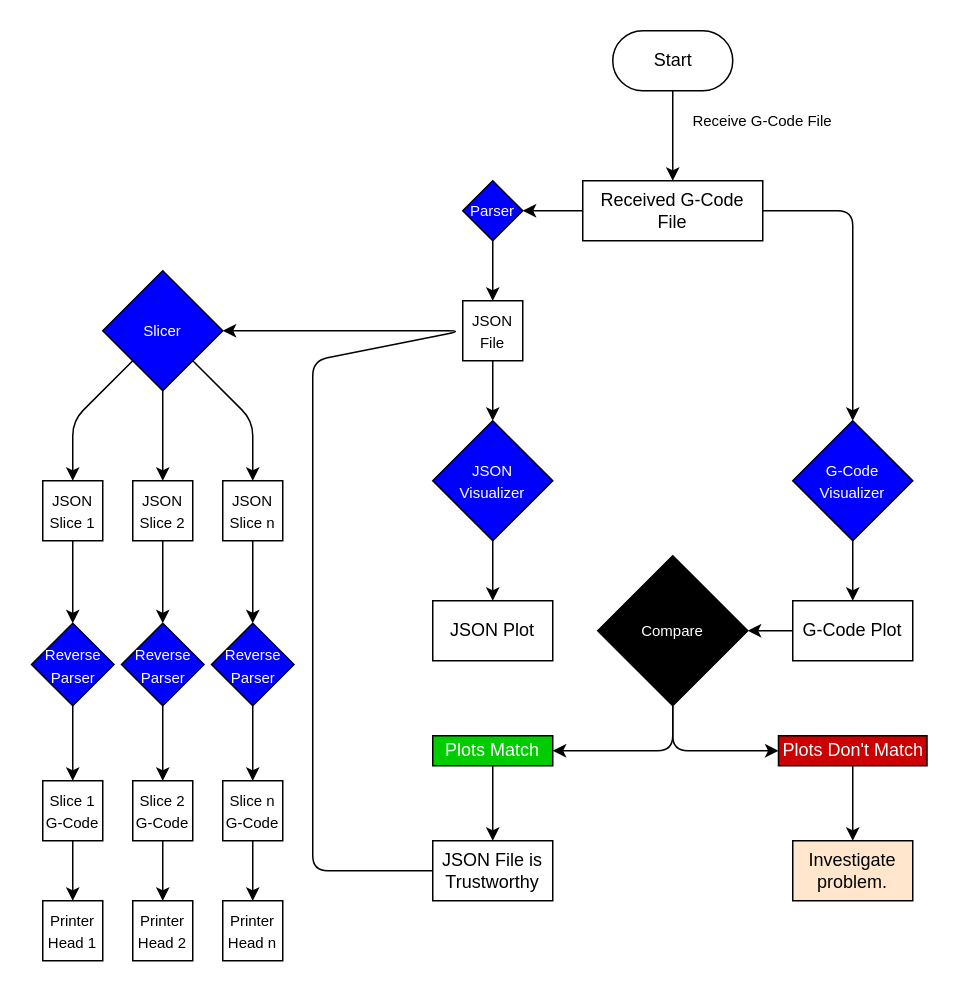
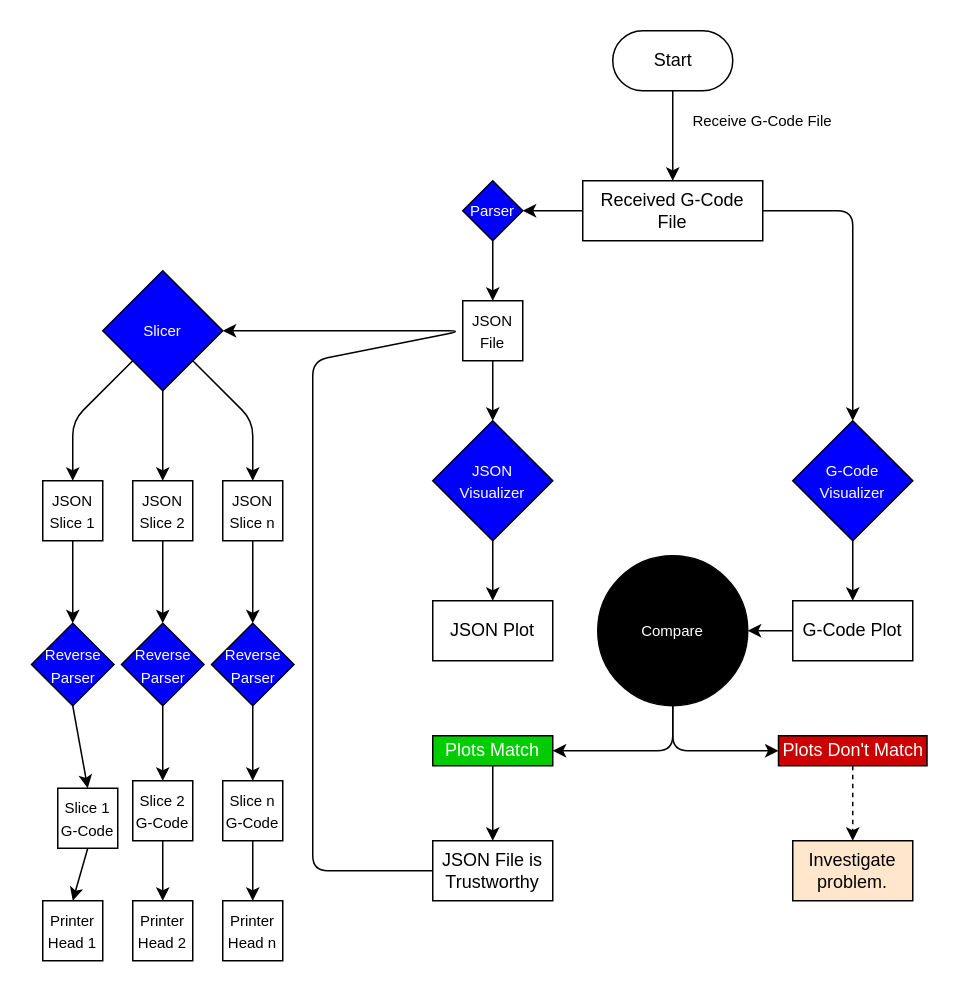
  <mxCell id="0" />
  <mxCell id="1" parent="0" />
  <mxCell id="2" value="Start" style="html=1;dashed=0;whitespace=wrap;shape=mxgraph.dfd.start" vertex="1" parent="1"><mxGeometry x="408" y="20" width="80" height="40" as="geometry" /></mxCell>
  <mxCell id="3" value="" style="endArrow=classic;html=1;entryX=0.5;entryY=0;entryDx=0;entryDy=0;exitX=0.5;exitY=0.5;exitDx=0;exitDy=20;exitPerimeter=0;" edge="1" parent="1" source="2" target="5"><mxGeometry width="50" height="50" relative="1" as="geometry"><mxPoint x="428" y="70" as="sourcePoint" /><mxPoint x="454" y="120" as="targetPoint" /></mxGeometry></mxCell>
  <mxCell id="4" value="&lt;font style=&quot;font-size: 10px&quot;&gt;Receive G-Code File&lt;/font&gt;" style="text;html=1;strokeColor=none;fillColor=none;align=center;verticalAlign=middle;whiteSpace=wrap;rounded=0;" vertex="1" parent="1"><mxGeometry x="447.5" y="70" width="120" height="20" as="geometry" /></mxCell>
  <mxCell id="5" value="Received G-Code File" style="rounded=0;whiteSpace=wrap;html=1;" vertex="1" parent="1"><mxGeometry x="388" y="120" width="120" height="40" as="geometry" /></mxCell>
  <mxCell id="6" value="" style="endArrow=classic;html=1;exitX=1;exitY=0.5;exitDx=0;exitDy=0;entryX=0.5;entryY=0;entryDx=0;entryDy=0;" edge="1" parent="1" source="5" target="7"><mxGeometry width="50" height="50" relative="1" as="geometry"><mxPoint x="469" y="200" as="sourcePoint" /><mxPoint x="568" y="140" as="targetPoint" /><Array as="points"><mxPoint x="568" y="140" /></Array></mxGeometry></mxCell>
  <mxCell id="7" value="&lt;font style=&quot;font-size: 10px&quot;&gt;G-Code Visualizer&lt;/font&gt;" style="rhombus;whiteSpace=wrap;html=1;fontColor=#FFFFFF;fillColor=#0000FF;" vertex="1" parent="1"><mxGeometry x="528" y="280" width="80" height="80" as="geometry" /></mxCell>
  <mxCell id="8" value="" style="endArrow=classic;html=1;fontColor=#FFFFFF;exitX=0;exitY=0.5;exitDx=0;exitDy=0;entryX=1;entryY=0.5;entryDx=0;entryDy=0;" edge="1" parent="1" source="5" target="9"><mxGeometry width="50" height="50" relative="1" as="geometry"><mxPoint x="394" y="150" as="sourcePoint" /><mxPoint x="349" y="280" as="targetPoint" /><Array as="points" /></mxGeometry></mxCell>
  <mxCell id="9" value="&lt;font style=&quot;font-size: 10px&quot;&gt;Parser&lt;/font&gt;" style="rhombus;whiteSpace=wrap;html=1;fillColor=#0000FF;fontColor=#FFFFFF;" vertex="1" parent="1"><mxGeometry x="308" y="120" width="40" height="40" as="geometry" /></mxCell>
  <mxCell id="10" value="&lt;font style=&quot;font-size: 10px&quot;&gt;JSON&lt;br&gt;Visualizer&lt;/font&gt;" style="rhombus;whiteSpace=wrap;html=1;fontColor=#FFFFFF;fillColor=#0000FF;" vertex="1" parent="1"><mxGeometry x="288" y="280" width="80" height="80" as="geometry" /></mxCell>
  <mxCell id="11" value="JSON Plot" style="rounded=0;whiteSpace=wrap;html=1;" vertex="1" parent="1"><mxGeometry x="288" y="400" width="80" height="40" as="geometry" /></mxCell>
  <mxCell id="12" value="G-Code Plot" style="rounded=0;whiteSpace=wrap;html=1;" vertex="1" parent="1"><mxGeometry x="528" y="400" width="80" height="40" as="geometry" /></mxCell>
- <mxCell id="13" value="&lt;font style=&quot;font-size: 10px&quot;&gt;Compare&lt;/font&gt;" style="rhombus;whiteSpace=wrap;html=1;fontColor=#FFFFFF;fillColor=#000000;" vertex="1" parent="1"><mxGeometry x="398" y="370" width="100" height="100" as="geometry" /></mxCell>
+ <mxCell id="13" value="&lt;font style=&quot;font-size: 10px&quot;&gt;Compare&lt;/font&gt;" style="ellipse;whiteSpace=wrap;html=1;fontColor=#FFFFFF;fillColor=#000000;" vertex="1" parent="1"><mxGeometry x="398" y="370" width="100" height="100" as="geometry" /></mxCell>
  <mxCell id="14" value="" style="endArrow=classic;html=1;exitX=0;exitY=0.5;exitDx=0;exitDy=0;entryX=1;entryY=0.5;entryDx=0;entryDy=0;" edge="1" parent="1" source="12" target="13"><mxGeometry width="50" height="50" relative="1" as="geometry"><mxPoint x="557.5" y="413.75" as="sourcePoint" /><mxPoint x="557.5" y="530" as="targetPoint" /><Array as="points" /></mxGeometry></mxCell>
  <mxCell id="15" value="" style="endArrow=classic;html=1;exitX=0.5;exitY=1;exitDx=0;exitDy=0;entryX=0;entryY=0.5;entryDx=0;entryDy=0;" edge="1" parent="1" source="13" target="17"><mxGeometry width="50" height="50" relative="1" as="geometry"><mxPoint x="405.5" y="613.75" as="sourcePoint" /><mxPoint x="448" y="520" as="targetPoint" /><Array as="points"><mxPoint x="448" y="500" /></Array></mxGeometry></mxCell>
  <mxCell id="16" value="Plots Match" style="text;html=1;align=center;verticalAlign=middle;whiteSpace=wrap;rounded=0;fontColor=#FFFFFF;strokeColor=#000000;fillColor=#00CC00;" vertex="1" parent="1"><mxGeometry x="288" y="490" width="80" height="20" as="geometry" /></mxCell>
  <mxCell id="17" value="Plots Don't Match" style="text;html=1;align=center;verticalAlign=middle;whiteSpace=wrap;rounded=0;strokeColor=#000000;fillColor=#CC0000;fontColor=#FFFFFF;" vertex="1" parent="1"><mxGeometry x="518.5" y="490" width="99" height="20" as="geometry" /></mxCell>
  <mxCell id="18" value="&lt;span&gt;Investigate problem.&lt;/span&gt;" style="rounded=0;whiteSpace=wrap;html=1;fillColor=#ffe6cc;" vertex="1" parent="1"><mxGeometry x="528" y="560" width="80" height="40" as="geometry" /></mxCell>
  <mxCell id="19" value="&lt;font style=&quot;font-size: 10px&quot;&gt;JSON File&lt;/font&gt;" style="rounded=0;whiteSpace=wrap;html=1;" vertex="1" parent="1"><mxGeometry x="308" y="200" width="40" height="40" as="geometry" /></mxCell>
  <mxCell id="20" value="" style="endArrow=classic;html=1;fontColor=#FFFFFF;exitX=0.5;exitY=1;exitDx=0;exitDy=0;entryX=0.5;entryY=0;entryDx=0;entryDy=0;" edge="1" parent="1" source="9" target="19"><mxGeometry width="50" height="50" relative="1" as="geometry"><mxPoint x="378.5" y="200" as="sourcePoint" /><mxPoint x="338.5" y="200" as="targetPoint" /><Array as="points" /></mxGeometry></mxCell>
  <mxCell id="21" value="" style="endArrow=classic;html=1;fontColor=#FFFFFF;exitX=0.5;exitY=1;exitDx=0;exitDy=0;entryX=0.5;entryY=0;entryDx=0;entryDy=0;" edge="1" parent="1" source="19" target="10"><mxGeometry width="50" height="50" relative="1" as="geometry"><mxPoint x="378" y="260" as="sourcePoint" /><mxPoint x="378" y="300" as="targetPoint" /><Array as="points" /></mxGeometry></mxCell>
  <mxCell id="22" value="" style="endArrow=classic;html=1;fontColor=#FFFFFF;exitX=0.5;exitY=1;exitDx=0;exitDy=0;entryX=0.5;entryY=0;entryDx=0;entryDy=0;" edge="1" parent="1" source="10" target="11"><mxGeometry width="50" height="50" relative="1" as="geometry"><mxPoint x="338" y="250" as="sourcePoint" /><mxPoint x="338" y="290" as="targetPoint" /><Array as="points" /></mxGeometry></mxCell>
  <mxCell id="23" value="" style="endArrow=classic;html=1;fontColor=#FFFFFF;exitX=0.5;exitY=1;exitDx=0;exitDy=0;entryX=0.5;entryY=0;entryDx=0;entryDy=0;" edge="1" parent="1" source="7" target="12"><mxGeometry width="50" height="50" relative="1" as="geometry"><mxPoint x="348" y="260" as="sourcePoint" /><mxPoint x="348" y="300" as="targetPoint" /><Array as="points" /></mxGeometry></mxCell>
  <mxCell id="24" value="" style="endArrow=classic;html=1;exitX=0.5;exitY=1;exitDx=0;exitDy=0;entryX=1;entryY=0.5;entryDx=0;entryDy=0;" edge="1" parent="1" source="13" target="16"><mxGeometry width="50" height="50" relative="1" as="geometry"><mxPoint x="458" y="480" as="sourcePoint" /><mxPoint x="528.5" y="510" as="targetPoint" /><Array as="points"><mxPoint x="448" y="500" /></Array></mxGeometry></mxCell>
- <mxCell id="25" value="" style="endArrow=classic;html=1;exitX=0.5;exitY=1;exitDx=0;exitDy=0;entryX=0.5;entryY=0;entryDx=0;entryDy=0;" edge="1" parent="1" source="17" target="18"><mxGeometry width="50" height="50" relative="1" as="geometry"><mxPoint x="498" y="560" as="sourcePoint" /><mxPoint x="468" y="560" as="targetPoint" /><Array as="points" /></mxGeometry></mxCell>
+ <mxCell id="25" value="" style="endArrow=classic;html=1;exitX=0.5;exitY=1;exitDx=0;exitDy=0;entryX=0.5;entryY=0;entryDx=0;entryDy=0;dashed=1;" edge="1" parent="1" source="17" target="18"><mxGeometry width="50" height="50" relative="1" as="geometry"><mxPoint x="498" y="560" as="sourcePoint" /><mxPoint x="468" y="560" as="targetPoint" /><Array as="points" /></mxGeometry></mxCell>
  <mxCell id="26" value="" style="endArrow=classic;html=1;exitX=0;exitY=0.5;exitDx=0;exitDy=0;entryX=1;entryY=0.5;entryDx=0;entryDy=0;" edge="1" parent="1" source="27" target="29"><mxGeometry width="50" height="50" relative="1" as="geometry"><mxPoint x="208" y="560" as="sourcePoint" /><mxPoint x="178" y="220" as="targetPoint" /><Array as="points"><mxPoint x="208" y="580" /><mxPoint x="208" y="240" /><mxPoint x="308" y="220" /></Array></mxGeometry></mxCell>
  <mxCell id="27" value="&lt;span&gt;JSON File is Trustworthy&lt;/span&gt;" style="rounded=0;whiteSpace=wrap;html=1;" vertex="1" parent="1"><mxGeometry x="288" y="560" width="80" height="40" as="geometry" /></mxCell>
  <mxCell id="28" value="" style="endArrow=classic;html=1;exitX=0.5;exitY=1;exitDx=0;exitDy=0;entryX=0.5;entryY=0;entryDx=0;entryDy=0;" edge="1" parent="1" source="16" target="27"><mxGeometry width="50" height="50" relative="1" as="geometry"><mxPoint x="327.58" y="525" as="sourcePoint" /><mxPoint x="318" y="550" as="targetPoint" /><Array as="points" /></mxGeometry></mxCell>
  <mxCell id="29" value="&lt;span style=&quot;font-size: 10px&quot;&gt;Slicer&lt;/span&gt;" style="rhombus;whiteSpace=wrap;html=1;fontColor=#FFFFFF;fillColor=#0000FF;" vertex="1" parent="1"><mxGeometry x="68" y="180" width="80" height="80" as="geometry" /></mxCell>
  <mxCell id="30" value="&lt;font style=&quot;font-size: 10px&quot;&gt;JSON Slice 1&lt;/font&gt;" style="rounded=0;whiteSpace=wrap;html=1;" vertex="1" parent="1"><mxGeometry x="28" y="320" width="40" height="40" as="geometry" /></mxCell>
  <mxCell id="31" value="&lt;font style=&quot;font-size: 10px&quot;&gt;JSON Slice 2&lt;br&gt;&lt;/font&gt;" style="rounded=0;whiteSpace=wrap;html=1;" vertex="1" parent="1"><mxGeometry x="88" y="320" width="40" height="40" as="geometry" /></mxCell>
  <mxCell id="32" value="&lt;font style=&quot;font-size: 10px&quot;&gt;JSON Slice n&lt;br&gt;&lt;/font&gt;" style="rounded=0;whiteSpace=wrap;html=1;" vertex="1" parent="1"><mxGeometry x="148" y="320" width="40" height="40" as="geometry" /></mxCell>
  <mxCell id="33" value="" style="endArrow=classic;html=1;fontColor=#FFFFFF;exitX=0.5;exitY=1;exitDx=0;exitDy=0;entryX=0.5;entryY=0;entryDx=0;entryDy=0;" edge="1" parent="1" source="29" target="31"><mxGeometry width="50" height="50" relative="1" as="geometry"><mxPoint x="107.71" y="270" as="sourcePoint" /><mxPoint x="107.71" y="310" as="targetPoint" /><Array as="points" /></mxGeometry></mxCell>
  <mxCell id="34" value="" style="endArrow=classic;html=1;fontColor=#FFFFFF;exitX=0;exitY=1;exitDx=0;exitDy=0;entryX=0.5;entryY=0;entryDx=0;entryDy=0;" edge="1" parent="1" source="29" target="30"><mxGeometry width="50" height="50" relative="1" as="geometry"><mxPoint x="58" y="250" as="sourcePoint" /><mxPoint x="58" y="310" as="targetPoint" /><Array as="points"><mxPoint x="48" y="280" /></Array></mxGeometry></mxCell>
  <mxCell id="35" value="" style="endArrow=classic;html=1;fontColor=#FFFFFF;exitX=1;exitY=1;exitDx=0;exitDy=0;entryX=0.5;entryY=0;entryDx=0;entryDy=0;" edge="1" parent="1" source="29" target="32"><mxGeometry width="50" height="50" relative="1" as="geometry"><mxPoint x="98" y="250" as="sourcePoint" /><mxPoint x="58" y="330" as="targetPoint" /><Array as="points"><mxPoint x="168" y="280" /></Array></mxGeometry></mxCell>
  <mxCell id="36" value="&lt;font style=&quot;font-size: 10px&quot;&gt;Reverse Parser&lt;/font&gt;" style="rhombus;whiteSpace=wrap;html=1;fillColor=#0000FF;fontColor=#FFFFFF;" vertex="1" parent="1"><mxGeometry x="20.5" y="415" width="55" height="55" as="geometry" /></mxCell>
  <mxCell id="37" value="&lt;font style=&quot;font-size: 10px&quot;&gt;Reverse Parser&lt;/font&gt;" style="rhombus;whiteSpace=wrap;html=1;fillColor=#0000FF;fontColor=#FFFFFF;" vertex="1" parent="1"><mxGeometry x="80.5" y="415" width="55" height="55" as="geometry" /></mxCell>
  <mxCell id="38" value="&lt;font style=&quot;font-size: 10px&quot;&gt;Reverse Parser&lt;/font&gt;" style="rhombus;whiteSpace=wrap;html=1;fillColor=#0000FF;fontColor=#FFFFFF;" vertex="1" parent="1"><mxGeometry x="140.5" y="415" width="55" height="55" as="geometry" /></mxCell>
  <mxCell id="39" value="" style="endArrow=classic;html=1;fontColor=#FFFFFF;exitX=0.5;exitY=1;exitDx=0;exitDy=0;entryX=0.5;entryY=0;entryDx=0;entryDy=0;" edge="1" parent="1" source="31" target="37"><mxGeometry width="50" height="50" relative="1" as="geometry"><mxPoint x="118" y="270" as="sourcePoint" /><mxPoint x="118" y="330" as="targetPoint" /><Array as="points" /></mxGeometry></mxCell>
  <mxCell id="40" value="" style="endArrow=classic;html=1;fontColor=#FFFFFF;exitX=0.5;exitY=1;exitDx=0;exitDy=0;entryX=0.5;entryY=0;entryDx=0;entryDy=0;" edge="1" parent="1" source="32" target="38"><mxGeometry width="50" height="50" relative="1" as="geometry"><mxPoint x="118" y="370" as="sourcePoint" /><mxPoint x="118" y="410" as="targetPoint" /><Array as="points" /></mxGeometry></mxCell>
  <mxCell id="41" value="" style="endArrow=classic;html=1;fontColor=#FFFFFF;exitX=0.5;exitY=1;exitDx=0;exitDy=0;entryX=0.5;entryY=0;entryDx=0;entryDy=0;" edge="1" parent="1" source="30" target="36"><mxGeometry width="50" height="50" relative="1" as="geometry"><mxPoint x="75.5" y="370" as="sourcePoint" /><mxPoint x="75.5" y="410" as="targetPoint" /><Array as="points" /></mxGeometry></mxCell>
- <mxCell id="42" value="&lt;font style=&quot;font-size: 10px&quot;&gt;Slice 1 G-Code&lt;/font&gt;" style="rounded=0;whiteSpace=wrap;html=1;" vertex="1" parent="1"><mxGeometry x="28" y="520" width="40" height="40" as="geometry" /></mxCell>
+ <mxCell id="42" value="&lt;font style=&quot;font-size: 10px&quot;&gt;Slice 1 G-Code&lt;/font&gt;" style="rounded=0;whiteSpace=wrap;html=1;" vertex="1" parent="1"><mxGeometry x="38" y="525" width="40" height="40" as="geometry" /></mxCell>
  <mxCell id="43" value="&lt;font style=&quot;font-size: 10px&quot;&gt;Slice 2 G-Code&lt;/font&gt;" style="rounded=0;whiteSpace=wrap;html=1;" vertex="1" parent="1"><mxGeometry x="88" y="520" width="40" height="40" as="geometry" /></mxCell>
  <mxCell id="44" value="&lt;font style=&quot;font-size: 10px&quot;&gt;Slice n G-Code&lt;/font&gt;" style="rounded=0;whiteSpace=wrap;html=1;" vertex="1" parent="1"><mxGeometry x="148" y="520" width="40" height="40" as="geometry" /></mxCell>
  <mxCell id="45" value="" style="endArrow=classic;html=1;fontColor=#FFFFFF;exitX=0.5;exitY=1;exitDx=0;exitDy=0;entryX=0.5;entryY=0;entryDx=0;entryDy=0;" edge="1" parent="1" source="36" target="42"><mxGeometry width="50" height="50" relative="1" as="geometry"><mxPoint x="58" y="370" as="sourcePoint" /><mxPoint x="58" y="410" as="targetPoint" /><Array as="points" /></mxGeometry></mxCell>
  <mxCell id="46" value="" style="endArrow=classic;html=1;fontColor=#FFFFFF;exitX=0.5;exitY=1;exitDx=0;exitDy=0;entryX=0.5;entryY=0;entryDx=0;entryDy=0;" edge="1" parent="1" source="37" target="43"><mxGeometry width="50" height="50" relative="1" as="geometry"><mxPoint x="128" y="380" as="sourcePoint" /><mxPoint x="128" y="420" as="targetPoint" /><Array as="points" /></mxGeometry></mxCell>
  <mxCell id="47" value="" style="endArrow=classic;html=1;fontColor=#FFFFFF;exitX=0.5;exitY=1;exitDx=0;exitDy=0;entryX=0.5;entryY=0;entryDx=0;entryDy=0;" edge="1" parent="1" source="38" target="44"><mxGeometry width="50" height="50" relative="1" as="geometry"><mxPoint x="138" y="390" as="sourcePoint" /><mxPoint x="138" y="430" as="targetPoint" /><Array as="points" /></mxGeometry></mxCell>
  <mxCell id="48" value="&lt;font style=&quot;font-size: 10px&quot;&gt;Printer Head 1&lt;/font&gt;" style="rounded=0;whiteSpace=wrap;html=1;" vertex="1" parent="1"><mxGeometry x="28" y="600" width="40" height="40" as="geometry" /></mxCell>
  <mxCell id="49" value="&lt;font style=&quot;font-size: 10px&quot;&gt;Printer Head 2&lt;/font&gt;" style="rounded=0;whiteSpace=wrap;html=1;" vertex="1" parent="1"><mxGeometry x="88" y="600" width="40" height="40" as="geometry" /></mxCell>
  <mxCell id="50" value="&lt;font style=&quot;font-size: 10px&quot;&gt;Printer Head n&lt;br&gt;&lt;/font&gt;" style="rounded=0;whiteSpace=wrap;html=1;" vertex="1" parent="1"><mxGeometry x="148" y="600" width="40" height="40" as="geometry" /></mxCell>
  <mxCell id="51" value="" style="endArrow=classic;html=1;fontColor=#FFFFFF;exitX=0.5;exitY=1;exitDx=0;exitDy=0;entryX=0.5;entryY=0;entryDx=0;entryDy=0;" edge="1" parent="1" source="42" target="48"><mxGeometry width="50" height="50" relative="1" as="geometry"><mxPoint x="58" y="480" as="sourcePoint" /><mxPoint x="58" y="530" as="targetPoint" /><Array as="points" /></mxGeometry></mxCell>
  <mxCell id="52" value="" style="endArrow=classic;html=1;fontColor=#FFFFFF;exitX=0.5;exitY=1;exitDx=0;exitDy=0;entryX=0.5;entryY=0;entryDx=0;entryDy=0;" edge="1" parent="1" source="43" target="49"><mxGeometry width="50" height="50" relative="1" as="geometry"><mxPoint x="68" y="490" as="sourcePoint" /><mxPoint x="68" y="540" as="targetPoint" /><Array as="points" /></mxGeometry></mxCell>
  <mxCell id="53" value="" style="endArrow=classic;html=1;fontColor=#FFFFFF;exitX=0.5;exitY=1;exitDx=0;exitDy=0;entryX=0.5;entryY=0;entryDx=0;entryDy=0;" edge="1" parent="1" source="44" target="50"><mxGeometry width="50" height="50" relative="1" as="geometry"><mxPoint x="78" y="500" as="sourcePoint" /><mxPoint x="78" y="550" as="targetPoint" /><Array as="points" /></mxGeometry></mxCell>
